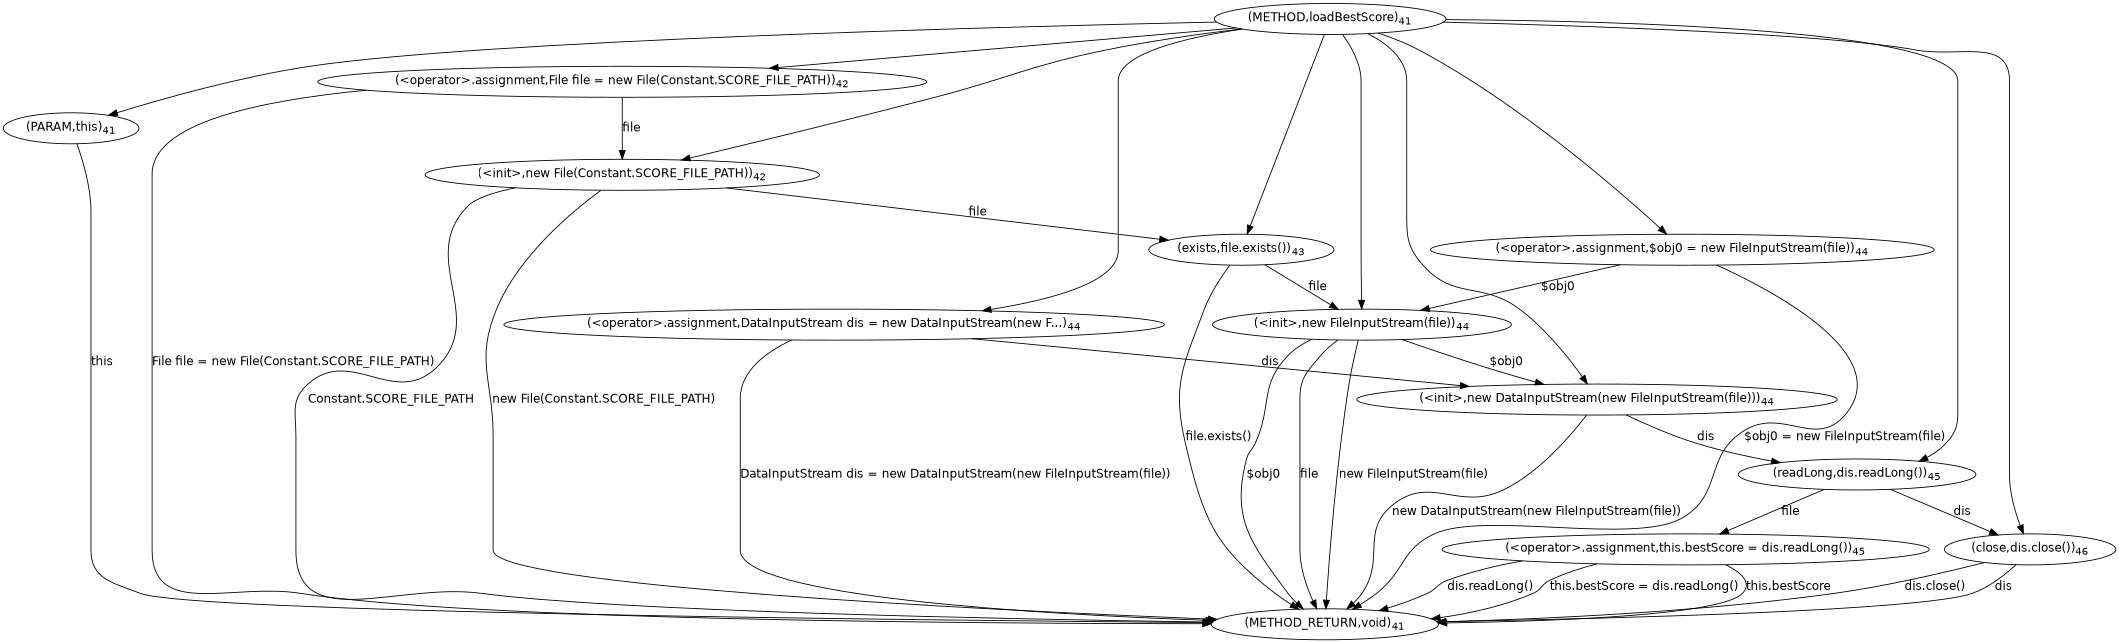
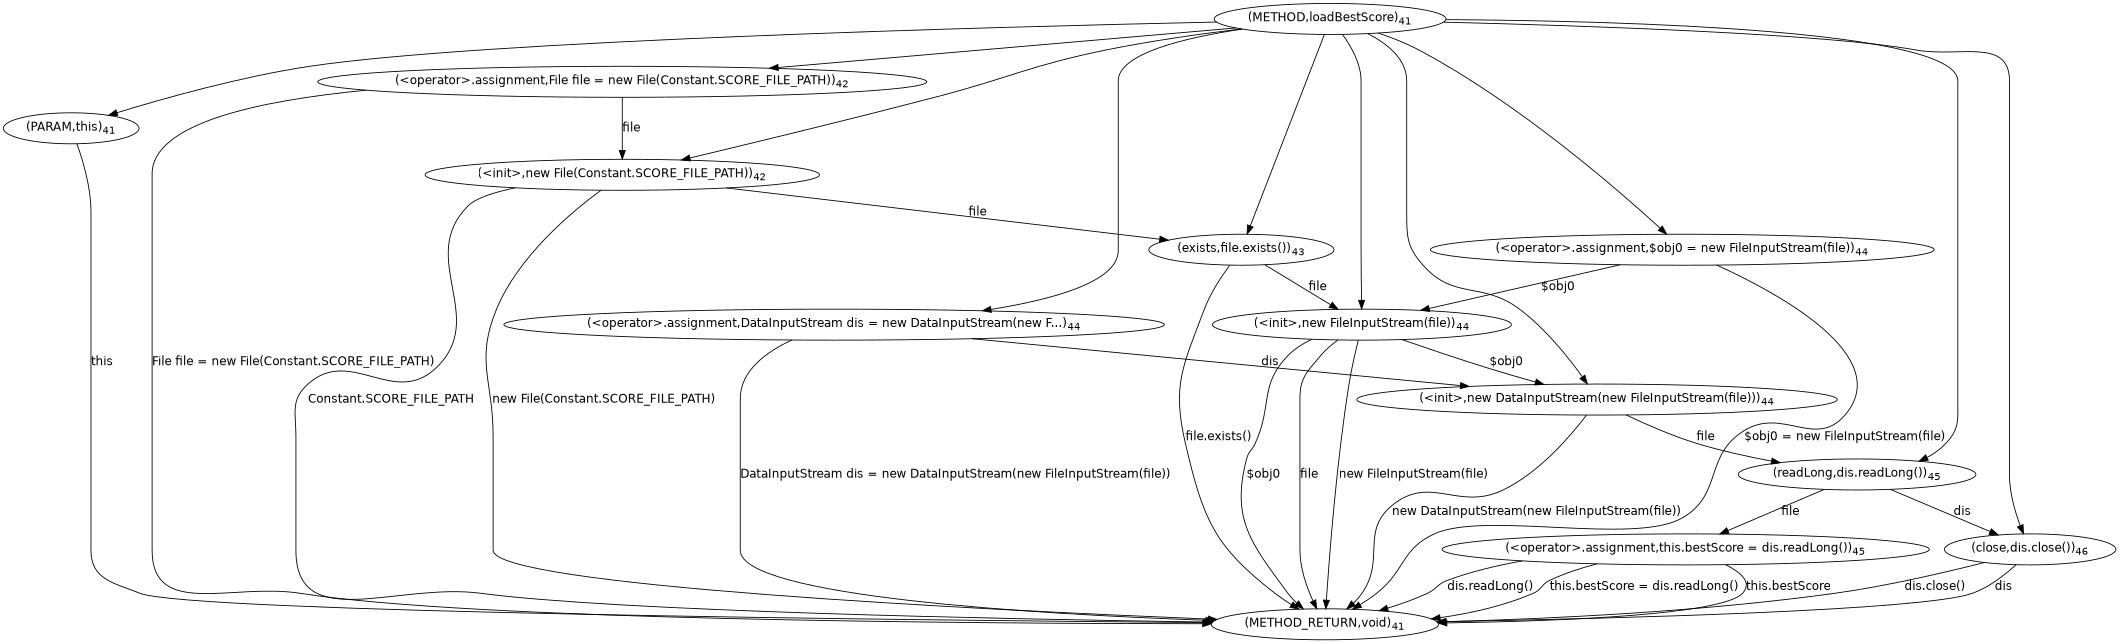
  digraph {
    fontname="DejaVu Sans"
    node [fontname="DejaVu Sans"]
    edge [fontname="DejaVu Sans"]
    n1 [label=<(METHOD,loadBestScore)<SUB>41</SUB>>]
    n2 [label=<(PARAM,this)<SUB>41</SUB>>]
    n3 [label=<(&lt;operator&gt;.assignment,File file = new File(Constant.SCORE_FILE_PATH))<SUB>42</SUB>>]
    n4 [label=<(&lt;init&gt;,new File(Constant.SCORE_FILE_PATH))<SUB>42</SUB>>]
    n5 [label=<(exists,file.exists())<SUB>43</SUB>>]
    n6 [label=<(&lt;operator&gt;.assignment,DataInputStream dis = new DataInputStream(new F...)<SUB>44</SUB>>]
    n7 [label=<(&lt;init&gt;,new DataInputStream(new FileInputStream(file)))<SUB>44</SUB>>]
    n8 [label=<(close,dis.close())<SUB>46</SUB>>]
    n9 [label=<(&lt;operator&gt;.assignment,$obj0 = new FileInputStream(file))<SUB>44</SUB>>]
    n10 [label=<(&lt;init&gt;,new FileInputStream(file))<SUB>44</SUB>>]
    n11 [label=<(readLong,dis.readLong())<SUB>45</SUB>>]
    n12 [label=<(METHOD_RETURN,void)<SUB>41</SUB>>]
    n13 [label=<(&lt;operator&gt;.assignment,this.bestScore = dis.readLong())<SUB>45</SUB>>]
    n1 -> n2
    n1 -> n3
    n1 -> n4
    n1 -> n5
    n1 -> n6
    n1 -> n7
    n1 -> n8
    n1 -> n9
    n1 -> n10
    n1 -> n11
    n2 -> n12 [label=this]
    n3 -> n4 [label=file]
    n3 -> n12 [label="File file = new File(Constant.SCORE_FILE_PATH)"]
    n4 -> n5 [label=file]
    n4 -> n12 [label="Constant.SCORE_FILE_PATH"]
    n4 -> n12 [label="new File(Constant.SCORE_FILE_PATH)"]
    n5 -> n10 [label=file]
    n5 -> n12 [label="file.exists()"]
    n6 -> n7 [label=dis]
    n6 -> n12 [label="DataInputStream dis = new DataInputStream(new FileInputStream(file))"]
-   n7 -> n11 [label=dis]
+   n7 -> n11 [label=file]
    n7 -> n12 [label="new DataInputStream(new FileInputStream(file))"]
    n8 -> n12 [label=dis]
    n8 -> n12 [label="dis.close()"]
    n9 -> n10 [label="$obj0"]
    n9 -> n12 [label="$obj0 = new FileInputStream(file)"]
    n10 -> n7 [label="$obj0"]
    n10 -> n12 [label="$obj0"]
    n10 -> n12 [label=file]
    n10 -> n12 [label="new FileInputStream(file)"]
    n11 -> n8 [label=dis]
    n11 -> n13 [label=file]
    n13 -> n12 [label="this.bestScore"]
    n13 -> n12 [label="dis.readLong()"]
    n13 -> n12 [label="this.bestScore = dis.readLong()"]
  }
